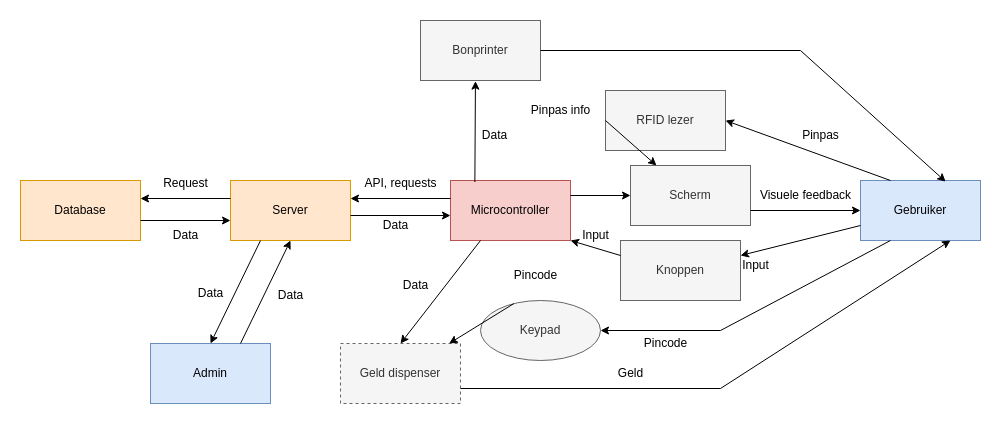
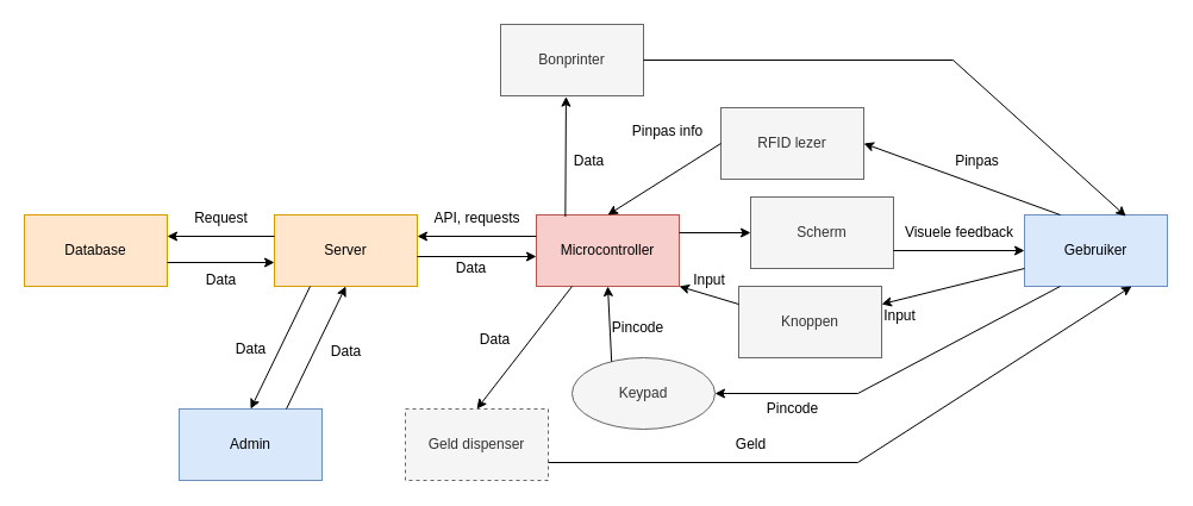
  <mxCell id="0" />
  <mxCell id="1" parent="0" />
  <mxCell id="2" value="Server" style="rounded=0;whiteSpace=wrap;html=1;fillColor=#ffe6cc;strokeColor=#d79b00;" parent="1" vertex="1"><mxGeometry x="230" y="180" width="120" height="60" as="geometry" /></mxCell>
  <mxCell id="3" value="Scherm" style="rounded=0;whiteSpace=wrap;html=1;fillColor=#f5f5f5;fontColor=#333333;strokeColor=#666666;" parent="1" vertex="1"><mxGeometry x="630" y="165" width="120" height="60" as="geometry" /></mxCell>
  <mxCell id="4" value="Microcontroller" style="whiteSpace=wrap;html=1;fillColor=#f8cecc;strokeColor=#b85450;" parent="1" vertex="1"><mxGeometry x="450" y="180" width="120" height="60" as="geometry" /></mxCell>
  <mxCell id="5" value="Bonprinter" style="whiteSpace=wrap;html=1;fillColor=#f5f5f5;strokeColor=#666666;fontColor=#333333;" parent="1" vertex="1"><mxGeometry x="420" y="20" width="120" height="60" as="geometry" /></mxCell>
  <mxCell id="6" value="RFID lezer" style="whiteSpace=wrap;html=1;fillColor=#f5f5f5;fontColor=#333333;strokeColor=#666666;" parent="1" vertex="1"><mxGeometry x="605" y="90" width="120" height="60" as="geometry" /></mxCell>
  <mxCell id="7" value="Geld dispenser" style="whiteSpace=wrap;html=1;fillColor=#f5f5f5;fontColor=#333333;strokeColor=#666666;dashed=1;" parent="1" vertex="1"><mxGeometry x="340" y="343" width="120" height="60" as="geometry" /></mxCell>
  <mxCell id="8" value="Keypad" style="ellipse;whiteSpace=wrap;html=1;fillColor=#f5f5f5;fontColor=#333333;strokeColor=#666666;" parent="1" vertex="1"><mxGeometry x="480" y="300" width="120" height="60" as="geometry" /></mxCell>
  <mxCell id="9" value="" style="endArrow=classic;html=1;rounded=0;entryX=0.458;entryY=1.011;entryDx=0;entryDy=0;exitX=0.203;exitY=0.026;exitDx=0;exitDy=0;entryPerimeter=0;exitPerimeter=0;" parent="1" source="4" target="5" edge="1"><mxGeometry width="50" height="50" relative="1" as="geometry"><mxPoint x="540" y="180" as="sourcePoint" /><mxPoint x="590" y="130" as="targetPoint" /></mxGeometry></mxCell>
  <mxCell id="10" value="" style="endArrow=classic;html=1;rounded=0;entryX=0;entryY=0.5;entryDx=0;entryDy=0;exitX=1;exitY=0.25;exitDx=0;exitDy=0;" parent="1" source="4" target="3" edge="1"><mxGeometry width="50" height="50" relative="1" as="geometry"><mxPoint x="840" y="410" as="sourcePoint" /><mxPoint x="572" y="99" as="targetPoint" /></mxGeometry></mxCell>
- <mxCell id="11" value="" style="endArrow=classic;html=1;rounded=0;exitX=0;exitY=0.5;exitDx=0;exitDy=0;" parent="1" source="6" target="3" edge="1"><mxGeometry width="50" height="50" relative="1" as="geometry"><mxPoint x="679" y="190" as="sourcePoint" /><mxPoint x="570" y="195" as="targetPoint" /></mxGeometry></mxCell>
+ <mxCell id="11" value="" style="endArrow=classic;html=1;rounded=0;exitX=0;exitY=0.5;exitDx=0;exitDy=0;entryX=0.5;entryY=0;entryDx=0;entryDy=0;" parent="1" source="6" target="4" edge="1"><mxGeometry width="50" height="50" relative="1" as="geometry"><mxPoint x="679" y="190" as="sourcePoint" /><mxPoint x="570" y="195" as="targetPoint" /></mxGeometry></mxCell>
  <mxCell id="12" value="" style="endArrow=classic;html=1;rounded=0;entryX=0;entryY=0.75;entryDx=0;entryDy=0;exitX=1;exitY=0.75;exitDx=0;exitDy=0;" parent="1" edge="1"><mxGeometry width="50" height="50" relative="1" as="geometry"><mxPoint x="350" y="215" as="sourcePoint" /><mxPoint x="450" y="215" as="targetPoint" /></mxGeometry></mxCell>
  <mxCell id="13" value="" style="endArrow=classic;html=1;rounded=0;exitX=0;exitY=0.25;exitDx=0;exitDy=0;entryX=1;entryY=0.25;entryDx=0;entryDy=0;" parent="1" edge="1"><mxGeometry width="50" height="50" relative="1" as="geometry"><mxPoint x="450" y="198" as="sourcePoint" /><mxPoint x="350" y="198" as="targetPoint" /></mxGeometry></mxCell>
  <mxCell id="14" value="" style="endArrow=classic;html=1;rounded=0;exitX=0.25;exitY=1;exitDx=0;exitDy=0;entryX=0.5;entryY=0;entryDx=0;entryDy=0;" parent="1" source="4" target="7" edge="1"><mxGeometry width="50" height="50" relative="1" as="geometry"><mxPoint x="454" y="240" as="sourcePoint" /><mxPoint x="380" y="321" as="targetPoint" /></mxGeometry></mxCell>
- <mxCell id="15" value="" style="endArrow=classic;html=1;rounded=0;exitX=0.25;exitY=0;exitDx=0;exitDy=0;" parent="1" source="8" target="7" edge="1"><mxGeometry width="50" height="50" relative="1" as="geometry"><mxPoint x="612" y="320" as="sourcePoint" /><mxPoint x="690" y="240" as="targetPoint" /></mxGeometry></mxCell>
+ <mxCell id="15" value="" style="endArrow=classic;html=1;rounded=0;entryX=0.5;entryY=1;entryDx=0;entryDy=0;exitX=0.25;exitY=0;exitDx=0;exitDy=0;" parent="1" source="8" target="4" edge="1"><mxGeometry width="50" height="50" relative="1" as="geometry"><mxPoint x="612" y="320" as="sourcePoint" /><mxPoint x="690" y="240" as="targetPoint" /></mxGeometry></mxCell>
  <mxCell id="16" value="API, requests" style="text;html=1;align=center;verticalAlign=middle;resizable=0;points=[];autosize=1;strokeColor=none;fillColor=none;" parent="1" vertex="1"><mxGeometry x="350" y="168" width="100" height="30" as="geometry" /></mxCell>
  <mxCell id="17" value="Data" style="text;html=1;align=center;verticalAlign=middle;resizable=0;points=[];autosize=1;strokeColor=none;fillColor=none;" parent="1" vertex="1"><mxGeometry x="370" y="210" width="50" height="30" as="geometry" /></mxCell>
  <mxCell id="18" value="Pinpas info" style="text;html=1;align=center;verticalAlign=middle;resizable=0;points=[];autosize=1;strokeColor=none;fillColor=none;" parent="1" vertex="1"><mxGeometry x="520" y="95" width="80" height="30" as="geometry" /></mxCell>
  <mxCell id="19" value="Pincode" style="text;html=1;align=center;verticalAlign=middle;resizable=0;points=[];autosize=1;strokeColor=none;fillColor=none;rotation=0;" parent="1" vertex="1"><mxGeometry x="500" y="260" width="70" height="30" as="geometry" /></mxCell>
  <mxCell id="20" value="Data" style="text;html=1;align=center;verticalAlign=middle;resizable=0;points=[];autosize=1;strokeColor=none;fillColor=none;" parent="1" vertex="1"><mxGeometry x="390" y="270" width="50" height="30" as="geometry" /></mxCell>
  <mxCell id="21" value="Database" style="rounded=0;whiteSpace=wrap;html=1;fillColor=#ffe6cc;strokeColor=#d79b00;" parent="1" vertex="1"><mxGeometry x="20" y="180" width="120" height="60" as="geometry" /></mxCell>
  <mxCell id="22" value="" style="endArrow=classic;html=1;rounded=0;entryX=0;entryY=0.75;entryDx=0;entryDy=0;" parent="1" edge="1"><mxGeometry width="50" height="50" relative="1" as="geometry"><mxPoint x="140" y="220" as="sourcePoint" /><mxPoint x="230" y="220" as="targetPoint" /></mxGeometry></mxCell>
  <mxCell id="23" value="" style="endArrow=classic;html=1;rounded=0;exitX=0;exitY=0.25;exitDx=0;exitDy=0;entryX=1;entryY=0.25;entryDx=0;entryDy=0;" parent="1" edge="1"><mxGeometry width="50" height="50" relative="1" as="geometry"><mxPoint x="230" y="198" as="sourcePoint" /><mxPoint x="140" y="198" as="targetPoint" /></mxGeometry></mxCell>
  <mxCell id="24" value="Request" style="text;html=1;align=center;verticalAlign=middle;resizable=0;points=[];autosize=1;strokeColor=none;fillColor=none;" parent="1" vertex="1"><mxGeometry x="150" y="168" width="70" height="30" as="geometry" /></mxCell>
  <mxCell id="25" value="Data" style="text;html=1;align=center;verticalAlign=middle;resizable=0;points=[];autosize=1;strokeColor=none;fillColor=none;" parent="1" vertex="1"><mxGeometry x="160" y="220" width="50" height="30" as="geometry" /></mxCell>
  <mxCell id="26" value="Knoppen" style="rounded=0;whiteSpace=wrap;html=1;fillColor=#f5f5f5;fontColor=#333333;strokeColor=#666666;" parent="1" vertex="1"><mxGeometry x="620" y="240" width="120" height="60" as="geometry" /></mxCell>
  <mxCell id="27" value="" style="endArrow=classic;html=1;rounded=0;exitX=0;exitY=0.25;exitDx=0;exitDy=0;entryX=1;entryY=1;entryDx=0;entryDy=0;" parent="1" source="26" target="4" edge="1"><mxGeometry width="50" height="50" relative="1" as="geometry"><mxPoint x="415" y="97.2" as="sourcePoint" /><mxPoint x="760" y="481.538" as="targetPoint" /></mxGeometry></mxCell>
  <mxCell id="28" value="Gebruiker" style="rounded=0;whiteSpace=wrap;html=1;fillColor=#dae8fc;strokeColor=#6c8ebf;" parent="1" vertex="1"><mxGeometry x="860" y="180" width="120" height="60" as="geometry" /></mxCell>
  <mxCell id="29" value="" style="endArrow=classic;html=1;rounded=0;exitX=1;exitY=0.75;exitDx=0;exitDy=0;entryX=0;entryY=0.5;entryDx=0;entryDy=0;" parent="1" source="3" target="28" edge="1"><mxGeometry width="50" height="50" relative="1" as="geometry"><mxPoint x="790" y="540" as="sourcePoint" /><mxPoint x="790" y="280" as="targetPoint" /></mxGeometry></mxCell>
  <mxCell id="30" value="" style="endArrow=classic;html=1;rounded=0;exitX=0;exitY=0.75;exitDx=0;exitDy=0;" parent="1" source="28" target="26" edge="1"><mxGeometry width="50" height="50" relative="1" as="geometry"><mxPoint x="720" y="350" as="sourcePoint" /><mxPoint x="680" y="320" as="targetPoint" /></mxGeometry></mxCell>
  <mxCell id="31" value="Input" style="text;html=1;align=center;verticalAlign=middle;resizable=0;points=[];autosize=1;strokeColor=none;fillColor=none;" parent="1" vertex="1"><mxGeometry x="570" y="220" width="50" height="30" as="geometry" /></mxCell>
  <mxCell id="32" value="Data" style="text;html=1;align=center;verticalAlign=middle;resizable=0;points=[];autosize=1;strokeColor=none;fillColor=none;" parent="1" vertex="1"><mxGeometry x="469" y="120" width="50" height="30" as="geometry" /></mxCell>
  <mxCell id="33" value="Visuele feedback" style="text;html=1;align=center;verticalAlign=middle;resizable=0;points=[];autosize=1;strokeColor=none;fillColor=none;" parent="1" vertex="1"><mxGeometry x="750" y="180" width="110" height="30" as="geometry" /></mxCell>
  <mxCell id="34" value="Input" style="text;html=1;align=center;verticalAlign=middle;resizable=0;points=[];autosize=1;strokeColor=none;fillColor=none;" parent="1" vertex="1"><mxGeometry x="730" y="250" width="50" height="30" as="geometry" /></mxCell>
  <mxCell id="35" value="" style="endArrow=classic;html=1;rounded=0;exitX=1;exitY=0.75;exitDx=0;exitDy=0;entryX=0.75;entryY=1;entryDx=0;entryDy=0;" parent="1" source="7" target="28" edge="1"><mxGeometry width="50" height="50" relative="1" as="geometry"><mxPoint x="620" y="250" as="sourcePoint" /><mxPoint x="670" y="200" as="targetPoint" /><Array as="points"><mxPoint x="720" y="388" /></Array></mxGeometry></mxCell>
  <mxCell id="36" value="" style="endArrow=classic;html=1;rounded=0;entryX=1;entryY=0.5;entryDx=0;entryDy=0;exitX=0.25;exitY=1;exitDx=0;exitDy=0;" parent="1" source="28" target="8" edge="1"><mxGeometry width="50" height="50" relative="1" as="geometry"><mxPoint x="890" y="250" as="sourcePoint" /><mxPoint x="880" y="260" as="targetPoint" /><Array as="points"><mxPoint x="720" y="330" /></Array></mxGeometry></mxCell>
  <mxCell id="37" value="" style="endArrow=classic;html=1;rounded=0;entryX=1;entryY=0.5;entryDx=0;entryDy=0;exitX=0.25;exitY=0;exitDx=0;exitDy=0;" parent="1" source="28" target="6" edge="1"><mxGeometry width="50" height="50" relative="1" as="geometry"><mxPoint x="620" y="250" as="sourcePoint" /><mxPoint x="670" y="200" as="targetPoint" /></mxGeometry></mxCell>
  <mxCell id="38" value="Geld" style="text;html=1;align=center;verticalAlign=middle;resizable=0;points=[];autosize=1;strokeColor=none;fillColor=none;" parent="1" vertex="1"><mxGeometry x="605" y="358" width="50" height="30" as="geometry" /></mxCell>
  <mxCell id="39" value="Pincode" style="text;html=1;align=center;verticalAlign=middle;resizable=0;points=[];autosize=1;strokeColor=none;fillColor=none;" parent="1" vertex="1"><mxGeometry x="630" y="328" width="70" height="30" as="geometry" /></mxCell>
  <mxCell id="40" value="Pinpas" style="text;html=1;align=center;verticalAlign=middle;resizable=0;points=[];autosize=1;strokeColor=none;fillColor=none;" parent="1" vertex="1"><mxGeometry x="790" y="120" width="60" height="30" as="geometry" /></mxCell>
  <mxCell id="41" value="" style="endArrow=classic;html=1;rounded=0;entryX=0.71;entryY=0.02;entryDx=0;entryDy=0;entryPerimeter=0;exitX=1;exitY=0.5;exitDx=0;exitDy=0;" parent="1" source="5" target="28" edge="1"><mxGeometry width="50" height="50" relative="1" as="geometry"><mxPoint x="620" y="250" as="sourcePoint" /><mxPoint x="670" y="200" as="targetPoint" /><Array as="points"><mxPoint x="800" y="50" /></Array></mxGeometry></mxCell>
  <mxCell id="42" value="Admin" style="rounded=0;whiteSpace=wrap;html=1;fillColor=#dae8fc;strokeColor=#6c8ebf;" parent="1" vertex="1"><mxGeometry x="150" y="343" width="120" height="60" as="geometry" /></mxCell>
  <mxCell id="43" value="" style="endArrow=classic;html=1;rounded=0;entryX=0.5;entryY=1;entryDx=0;entryDy=0;exitX=0.75;exitY=0;exitDx=0;exitDy=0;" parent="1" source="42" target="2" edge="1"><mxGeometry width="50" height="50" relative="1" as="geometry"><mxPoint x="240" y="343" as="sourcePoint" /><mxPoint x="290" y="293" as="targetPoint" /></mxGeometry></mxCell>
  <mxCell id="44" value="" style="endArrow=classic;html=1;rounded=0;exitX=0.25;exitY=1;exitDx=0;exitDy=0;entryX=0.5;entryY=0;entryDx=0;entryDy=0;" parent="1" source="2" target="42" edge="1"><mxGeometry width="50" height="50" relative="1" as="geometry"><mxPoint x="180" y="330" as="sourcePoint" /><mxPoint x="230" y="280" as="targetPoint" /></mxGeometry></mxCell>
  <mxCell id="45" value="Data" style="text;html=1;align=center;verticalAlign=middle;resizable=0;points=[];autosize=1;strokeColor=none;fillColor=none;" parent="1" vertex="1"><mxGeometry x="185" y="278" width="50" height="30" as="geometry" /></mxCell>
  <mxCell id="46" value="Data" style="text;html=1;align=center;verticalAlign=middle;resizable=0;points=[];autosize=1;strokeColor=none;fillColor=none;" parent="1" vertex="1"><mxGeometry x="265" y="280" width="50" height="30" as="geometry" /></mxCell>
